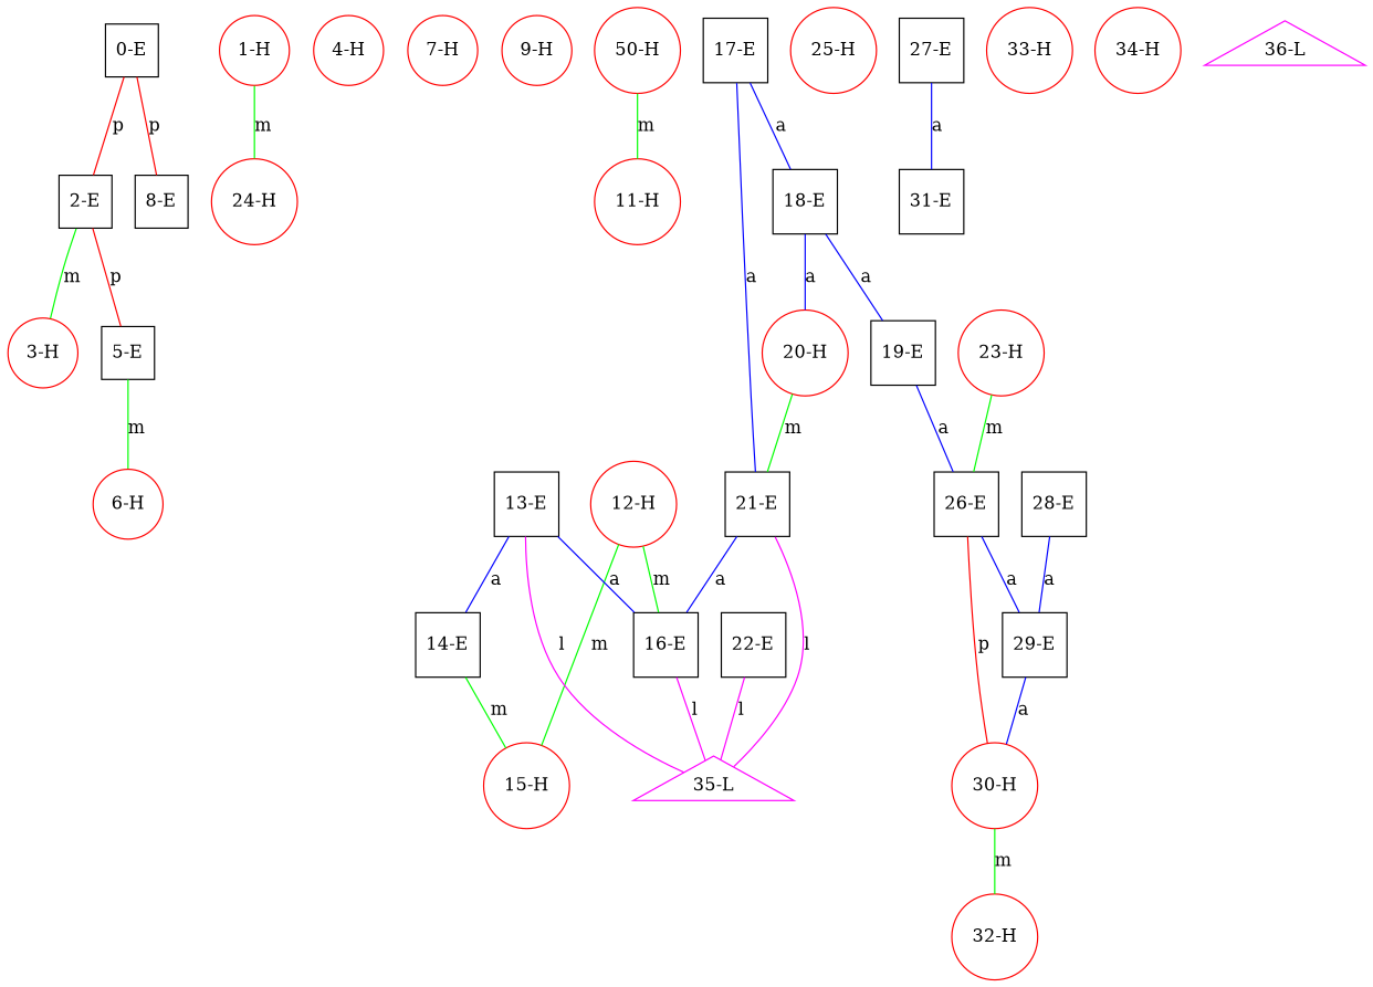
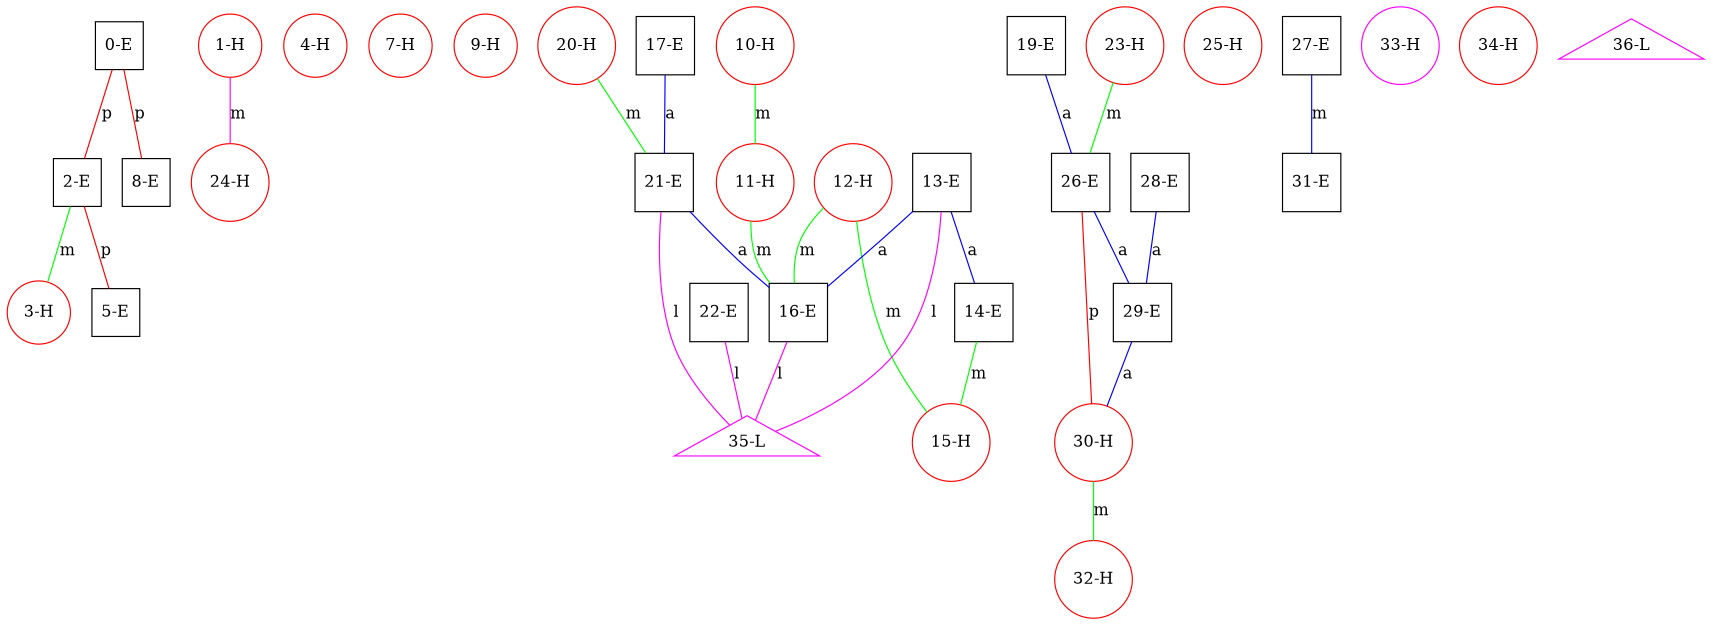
  graph {
    node [color=red shape=circle]
    edge [color=blue]
    n1 [color=black label="0-E" shape=square]
    n2 [color=black label="2-E" shape=square]
    n3 [color=black label="8-E" shape=square]
    n4 [label="3-H"]
    n5 [color=black label="5-E" shape=square]
    n6 [label="1-H"]
    n7 [label="24-H"]
-   n8 [label="6-H"]
    n9 [label="4-H"]
    n10 [label="7-H"]
    n11 [label="9-H"]
-   n12 [label="50-H"]
+   n12 [label="10-H"]
    n13 [label="11-H"]
    n14 [color=black label="16-E" shape=square]
    n15 [color=magenta label="35-L" shape=triangle]
    n16 [label="12-H"]
    n17 [label="15-H"]
    n18 [color=black label="13-E" shape=square]
    n19 [color=black label="14-E" shape=square]
    n20 [color=black label="17-E" shape=square]
-   n21 [color=black label="18-E" shape=square]
    n22 [color=black label="21-E" shape=square]
    n23 [color=black label="19-E" shape=square]
    n24 [label="20-H"]
    n25 [color=black label="26-E" shape=square]
    n26 [color=black label="29-E" shape=square]
    n27 [label="30-H"]
    n28 [color=black label="22-E" shape=square]
    n29 [label="23-H"]
    n30 [label="25-H"]
    n31 [label="32-H"]
    n32 [color=black label="27-E" shape=square]
    n33 [color=black label="31-E" shape=square]
    n34 [color=black label="28-E" shape=square]
-   n35 [label="33-H"]
+   n35 [color=magenta label="33-H"]
    n36 [label="34-H"]
    n37 [color=magenta label="36-L" shape=triangle]
    n1 -- n2 [color=red label=p]
    n1 -- n3 [color=red label=p]
    n2 -- n4 [color=green label=m]
    n2 -- n5 [color=red label=p]
-   n5 -- n8 [color=green label=m]
-   n6 -- n7 [color=green label=m]
+   n6 -- n7 [color=magenta label=m]
    n12 -- n13 [color=green label=m]
+   n13 -- n14 [color=green label=m]
    n14 -- n15 [color=magenta label=l]
    n16 -- n14 [color=green label=m]
    n16 -- n17 [color=green label=m]
    n18 -- n14 [label=a]
    n18 -- n15 [color=magenta label=l]
    n18 -- n19 [label=a]
    n19 -- n17 [color=green label=m]
-   n20 -- n21 [label=a]
    n20 -- n22 [label=a]
-   n21 -- n23 [label=a]
-   n21 -- n24 [label=a]
    n22 -- n14 [label=a]
    n22 -- n15 [color=magenta label=l]
    n23 -- n25 [label=a]
    n24 -- n22 [color=green label=m]
    n25 -- n26 [label=a]
    n25 -- n27 [color=red label=p]
    n26 -- n27 [label=a]
    n27 -- n31 [color=green label=m]
    n28 -- n15 [color=magenta label=l]
    n29 -- n25 [color=green label=m]
-   n32 -- n33 [label=a]
+   n32 -- n33 [label=m]
    n34 -- n26 [label=a]
  }
